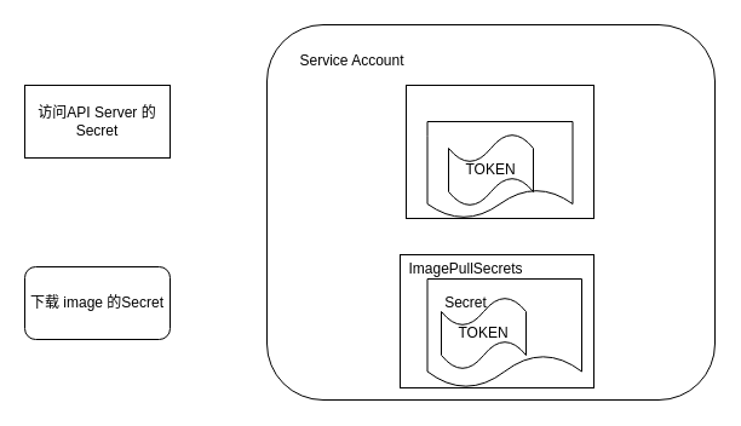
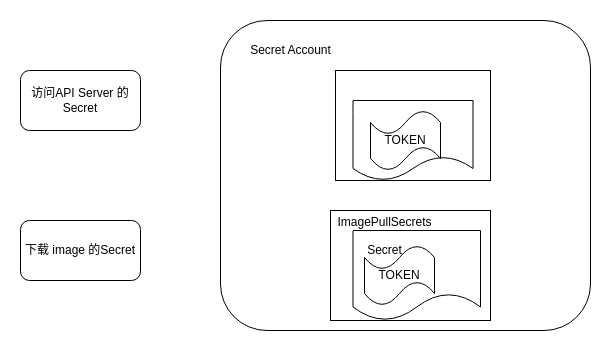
  <mxCell id="0" />
  <mxCell id="1" parent="0" />
- <mxCell id="2" value="访问API Server 的Secret" style="rounded=0;whiteSpace=wrap;html=1;" vertex="1" parent="1"><mxGeometry y="70" width="120" height="60" as="geometry" x="20" /></mxCell>
+ <mxCell id="2" value="访问API Server 的Secret" style="whiteSpace=wrap;html=1;rounded=1;" vertex="1" parent="1"><mxGeometry y="70" width="120" height="60" as="geometry" x="20" /></mxCell>
  <mxCell id="3" value="下载 image 的Secret" style="whiteSpace=wrap;html=1;rounded=1;" vertex="1" parent="1"><mxGeometry y="220" width="120" height="60" as="geometry" x="20" /></mxCell>
  <mxCell id="4" value="" style="rounded=1;whiteSpace=wrap;html=1;" vertex="1" parent="1"><mxGeometry x="220" y="20" width="370" height="310" as="geometry" /></mxCell>
- <mxCell id="5" value="Service Account" style="text;html=1;align=center;verticalAlign=middle;resizable=0;points=[];autosize=1;" vertex="1" parent="1"><mxGeometry x="240" y="40" width="100" height="20" as="geometry" /></mxCell>
+ <mxCell id="5" value="Secret Account" style="text;html=1;align=center;verticalAlign=middle;resizable=0;points=[];autosize=1;" vertex="1" parent="1"><mxGeometry x="240" y="40" width="100" height="20" as="geometry" /></mxCell>
  <mxCell id="6" value="" style="rounded=0;whiteSpace=wrap;html=1;" vertex="1" parent="1"><mxGeometry x="335" y="70" width="155" height="110" as="geometry" /></mxCell>
  <mxCell id="7" value="" style="rounded=0;whiteSpace=wrap;html=1;" vertex="1" parent="1"><mxGeometry x="330" y="210" width="160" height="110" as="geometry" /></mxCell>
  <mxCell id="8" value="" style="shape=document;whiteSpace=wrap;html=1;boundedLbl=1;" vertex="1" parent="1"><mxGeometry x="352.5" y="100" width="120" height="80" as="geometry" /></mxCell>
  <mxCell id="9" value="" style="shape=document;whiteSpace=wrap;html=1;boundedLbl=1;" vertex="1" parent="1"><mxGeometry x="352.5" y="230" width="127.5" height="90" as="geometry" /></mxCell>
  <mxCell id="10" value="TOKEN" style="shape=tape;whiteSpace=wrap;html=1;" vertex="1" parent="1"><mxGeometry x="370" y="110" width="70" height="60" as="geometry" /></mxCell>
  <mxCell id="11" value="Secret" style="text;html=1;align=center;verticalAlign=middle;resizable=0;points=[];autosize=1;" vertex="1" parent="1"><mxGeometry x="359" y="240" width="50" height="20" as="geometry" /></mxCell>
  <mxCell id="12" value="ImagePullSecrets" style="text;html=1;align=center;verticalAlign=middle;resizable=0;points=[];autosize=1;" vertex="1" parent="1"><mxGeometry x="329" y="212" width="110" height="20" as="geometry" /></mxCell>
  <mxCell id="13" value="TOKEN" style="shape=tape;whiteSpace=wrap;html=1;" vertex="1" parent="1"><mxGeometry x="364" y="245" width="70" height="60" as="geometry" /></mxCell>
